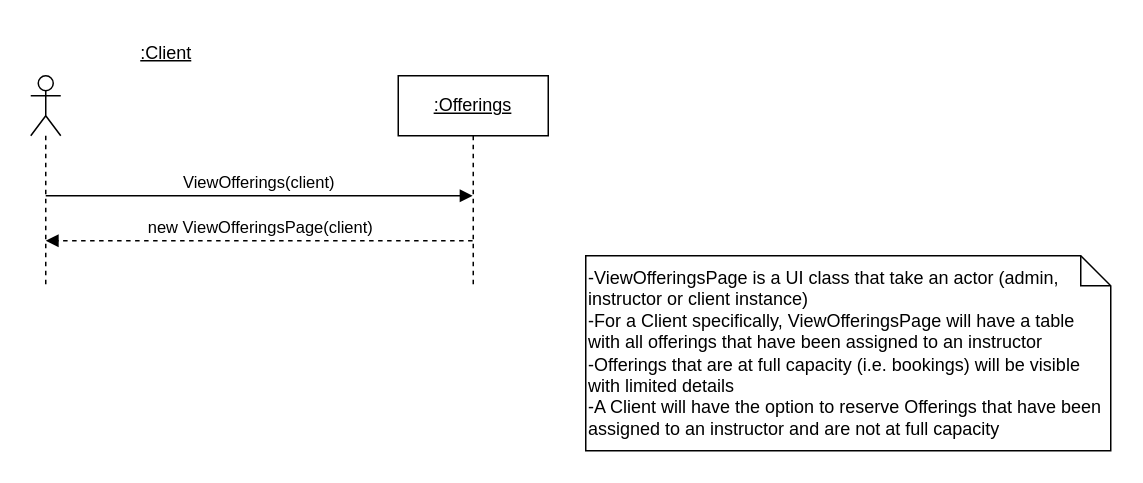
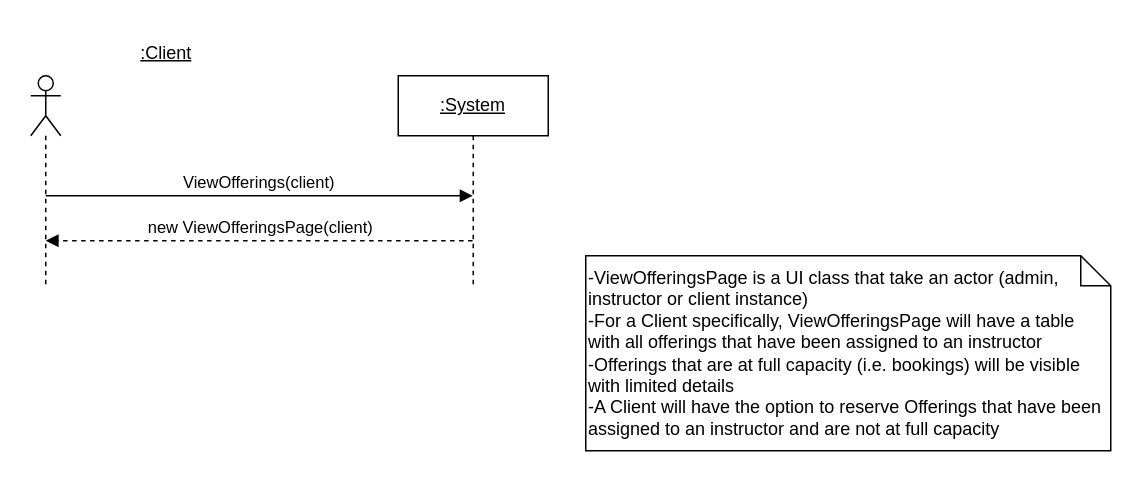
  <mxCell id="0" />
  <mxCell id="1" parent="0" />
  <mxCell id="2" value="" style="shape=umlLifeline;perimeter=lifelinePerimeter;whiteSpace=wrap;html=1;container=1;dropTarget=0;collapsible=0;recursiveResize=0;outlineConnect=0;portConstraint=eastwest;newEdgeStyle={&quot;curved&quot;:0,&quot;rounded&quot;:0};participant=umlActor;" parent="1" vertex="1"><mxGeometry x="20" y="50" width="20" height="140" as="geometry" /></mxCell>
  <mxCell id="3" value="&lt;u&gt;:Client&lt;/u&gt;" style="text;html=1;align=center;verticalAlign=middle;resizable=0;points=[];autosize=1;strokeColor=none;fillColor=none;" parent="1" vertex="1"><mxGeometry x="80" y="20" width="60" height="30" as="geometry" /></mxCell>
- <mxCell id="4" value="&lt;u&gt;:Offerings&lt;/u&gt;" style="shape=umlLifeline;perimeter=lifelinePerimeter;whiteSpace=wrap;html=1;container=1;dropTarget=0;collapsible=0;recursiveResize=0;outlineConnect=0;portConstraint=eastwest;newEdgeStyle={&quot;curved&quot;:0,&quot;rounded&quot;:0};" parent="1" vertex="1"><mxGeometry x="265" y="50" width="100" height="140" as="geometry" /></mxCell>
+ <mxCell id="4" value="&lt;u&gt;:System&lt;/u&gt;" style="shape=umlLifeline;perimeter=lifelinePerimeter;whiteSpace=wrap;html=1;container=1;dropTarget=0;collapsible=0;recursiveResize=0;outlineConnect=0;portConstraint=eastwest;newEdgeStyle={&quot;curved&quot;:0,&quot;rounded&quot;:0};" parent="1" vertex="1"><mxGeometry x="265" y="50" width="100" height="140" as="geometry" /></mxCell>
  <mxCell id="5" value="ViewOfferings(client)" style="html=1;verticalAlign=bottom;endArrow=block;edgeStyle=elbowEdgeStyle;elbow=vertical;curved=0;rounded=0;" parent="1" edge="1"><mxGeometry relative="1" as="geometry"><mxPoint x="29.999" y="130" as="sourcePoint" /><Array as="points"><mxPoint x="120.07" y="130" /></Array><mxPoint x="314.57" y="130" as="targetPoint" /><mxPoint as="offset" /></mxGeometry></mxCell>
  <mxCell id="6" value="new ViewOfferingsPage(client)" style="html=1;verticalAlign=bottom;endArrow=block;edgeStyle=elbowEdgeStyle;elbow=vertical;curved=0;rounded=0;dashed=1;" parent="1" edge="1"><mxGeometry x="0.0" relative="1" as="geometry"><mxPoint x="314.57" y="160" as="sourcePoint" /><Array as="points"><mxPoint x="120.07" y="160" /></Array><mxPoint x="29.999" y="160" as="targetPoint" /><mxPoint as="offset" /></mxGeometry></mxCell>
  <mxCell id="7" value="&lt;div&gt;-ViewOfferingsPage is a UI class that take an actor (admin, instructor or client instance)&lt;br&gt;&lt;/div&gt;&lt;div&gt;-For a Client specifically, ViewOfferingsPage will have a table with all offerings that have been assigned to an instructor&lt;/div&gt;&lt;div&gt;-Offerings that are at full capacity (i.e. bookings) will be visible with limited details&lt;/div&gt;&lt;div&gt;-A Client will have the option to reserve Offerings that have been assigned to an instructor and are not at full capacity&lt;/div&gt;" style="shape=note;size=20;whiteSpace=wrap;html=1;align=left;" parent="1" vertex="1"><mxGeometry x="390" y="170" width="350" height="130" as="geometry" /></mxCell>
